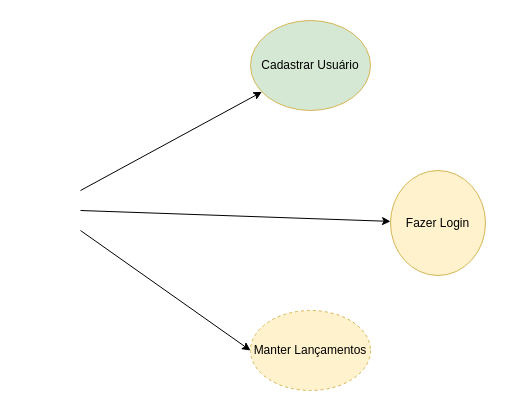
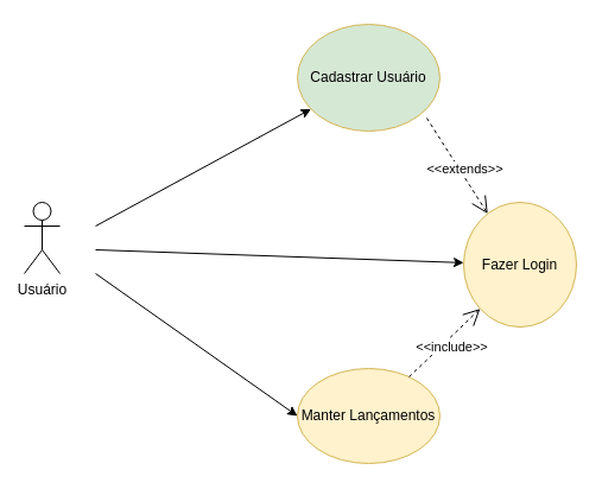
  <mxCell id="0" />
  <mxCell id="1" parent="0" />
+ <mxCell id="2" value="Usuário&lt;br&gt;" style="shape=umlActor;verticalLabelPosition=bottom;labelBackgroundColor=#ffffff;verticalAlign=top;html=1;outlineConnect=0;" vertex="1" parent="1"><mxGeometry x="20" y="170" width="30" height="60" as="geometry" /></mxCell>
  <mxCell id="3" value="Cadastrar Usuário" style="ellipse;whiteSpace=wrap;html=1;fillColor=#d5e8d4;strokeColor=#d6b656;" vertex="1" parent="1"><mxGeometry x="250" y="20" width="120" height="90" as="geometry" /></mxCell>
  <mxCell id="4" value="" style="endArrow=classic;html=1;" edge="1" parent="1" target="3"><mxGeometry width="50" height="50" relative="1" as="geometry"><mxPoint x="80" y="190" as="sourcePoint" /><mxPoint x="250" y="100" as="targetPoint" /></mxGeometry></mxCell>
  <mxCell id="5" value="Fazer Login" style="ellipse;whiteSpace=wrap;html=1;fillColor=#fff2cc;strokeColor=#d6b656;" vertex="1" parent="1"><mxGeometry x="390" y="170" width="95" height="105" as="geometry" /></mxCell>
  <mxCell id="6" value="" style="endArrow=classic;html=1;" edge="1" parent="1" target="5"><mxGeometry width="50" height="50" relative="1" as="geometry"><mxPoint x="80" y="210" as="sourcePoint" /><mxPoint x="320" y="210" as="targetPoint" /></mxGeometry></mxCell>
- <mxCell id="8" value="Manter Lançamentos" style="ellipse;whiteSpace=wrap;html=1;fillColor=#fff2cc;strokeColor=#d6b656;dashed=1;" vertex="1" parent="1"><mxGeometry x="250" y="310" width="120" height="80" as="geometry" /></mxCell>
+ <mxCell id="7" value="&amp;lt;&amp;lt;extends&amp;gt;&amp;gt;" style="endArrow=open;endSize=12;dashed=1;html=1;exitX=0.908;exitY=0.878;exitDx=0;exitDy=0;exitPerimeter=0;" edge="1" parent="1" source="3" target="5"><mxGeometry x="0.121" y="4" width="160" relative="1" as="geometry"><mxPoint x="190" y="320" as="sourcePoint" /><mxPoint x="330" y="380" as="targetPoint" /><mxPoint as="offset" /></mxGeometry></mxCell>
+ <mxCell id="8" value="Manter Lançamentos" style="ellipse;whiteSpace=wrap;html=1;fillColor=#fff2cc;strokeColor=#d6b656;" vertex="1" parent="1"><mxGeometry x="250" y="310" width="120" height="80" as="geometry" /></mxCell>
  <mxCell id="9" value="" style="endArrow=classic;html=1;entryX=0;entryY=0.5;entryDx=0;entryDy=0;" edge="1" parent="1" target="8"><mxGeometry width="50" height="50" relative="1" as="geometry"><mxPoint x="80" y="230" as="sourcePoint" /><mxPoint x="70" y="410" as="targetPoint" /></mxGeometry></mxCell>
+ <mxCell id="10" value="&amp;lt;&amp;lt;include&amp;gt;&amp;gt;" style="endArrow=open;endSize=12;dashed=1;html=1;entryX=0;entryY=1;entryDx=0;entryDy=0;" edge="1" parent="1" source="8" target="5"><mxGeometry x="0.032" y="-7" width="160" relative="1" as="geometry"><mxPoint x="20" y="410" as="sourcePoint" /><mxPoint x="400" y="250" as="targetPoint" /><mxPoint as="offset" /></mxGeometry></mxCell>
